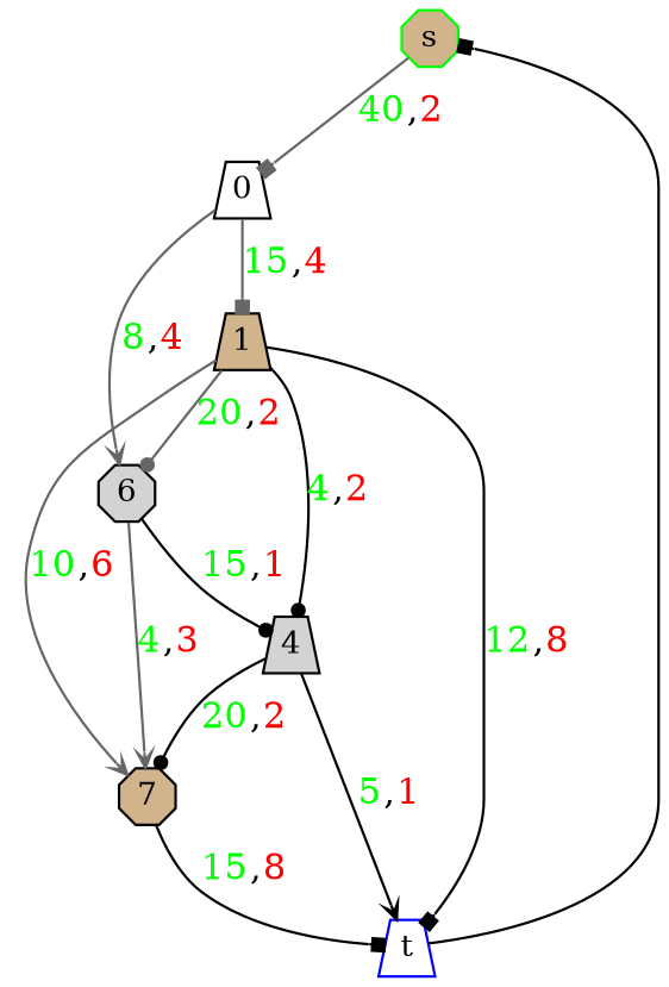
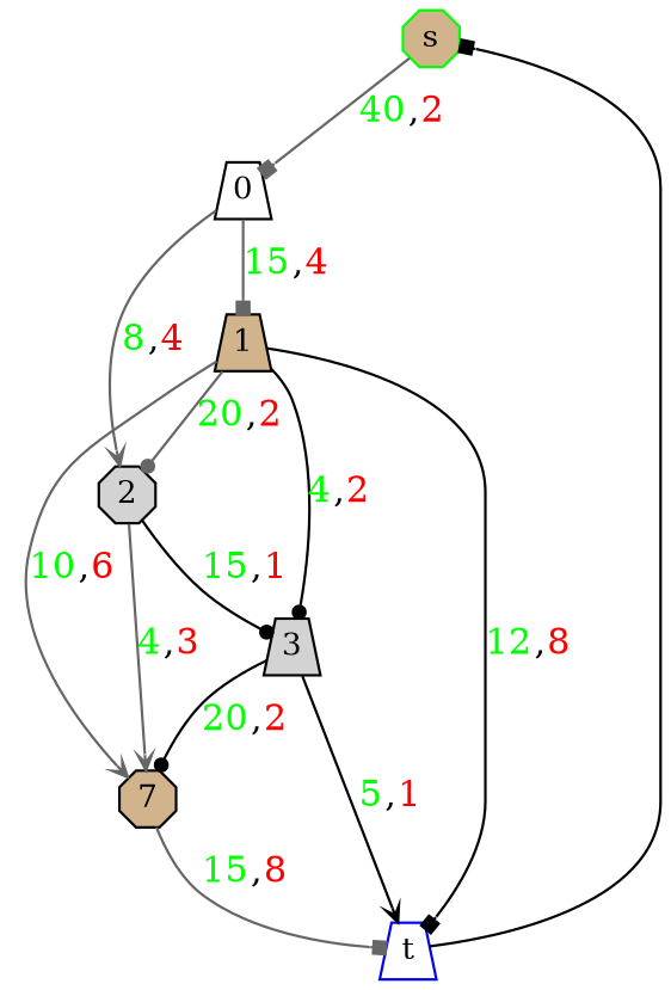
  digraph {
    fontsize=12
    nodesep=0.3
    ranksep=0.3
    node [fillcolor=tan fixedsize=true fontsize=12 shape=trapezium style=filled]
    edge [arrowhead=box arrowsize=0.6 color=gray40]
    n1 [color=green height=.3 label=s shape=octagon width=.3]
    n2 [fillcolor=white height=.3 label=0 width=.3]
    n3 [height=.3 label=1 width=.3]
-   n4 [fillcolor=lightgrey height=.3 label=6 shape=octagon width=.3]
-   n5 [fillcolor=lightgrey height=.3 label=4 width=.3]
+   n4 [fillcolor=lightgrey height=.3 label=2 shape=octagon width=.3]
+   n5 [fillcolor=lightgrey height=.3 label=3 width=.3]
    n6 [height=.3 label=7 shape=octagon width=.3]
    n7 [color=blue fillcolor=white height=.3 label=t width=.3]
    n1 -> n2 [label=<<font color="green">40</font>,<font color="red">2</font>>]
    n2 -> n3 [label=<<font color="green">15</font>,<font color="red">4</font>>]
    n2 -> n4 [arrowhead=vee label=<<font color="green">8</font>,<font color="red">4</font>>]
    n3 -> n4 [arrowhead=dot label=<<font color="green">20</font>,<font color="red">2</font>>]
    n3 -> n5 [arrowhead=dot color=black label=<<font color="green">4</font>,<font color="red">2</font>>]
    n3 -> n6 [arrowhead=vee label=<<font color="green">10</font>,<font color="red">6</font>>]
    n3 -> n7 [color=black label=<<font color="green">12</font>,<font color="red">8</font>>]
    n4 -> n5 [arrowhead=dot color=black label=<<font color="green">15</font>,<font color="red">1</font>>]
    n4 -> n6 [arrowhead=vee label=<<font color="green">4</font>,<font color="red">3</font>>]
    n5 -> n6 [arrowhead=dot color=black label=<<font color="green">20</font>,<font color="red">2</font>>]
    n5 -> n7 [arrowhead=vee color=black label=<<font color="green">5</font>,<font color="red">1</font>>]
-   n6 -> n7 [color=black label=<<font color="green">15</font>,<font color="red">8</font>>]
+   n6 -> n7 [label=<<font color="green">15</font>,<font color="red">8</font>>]
    n7 -> n1 [color=black]
  }
